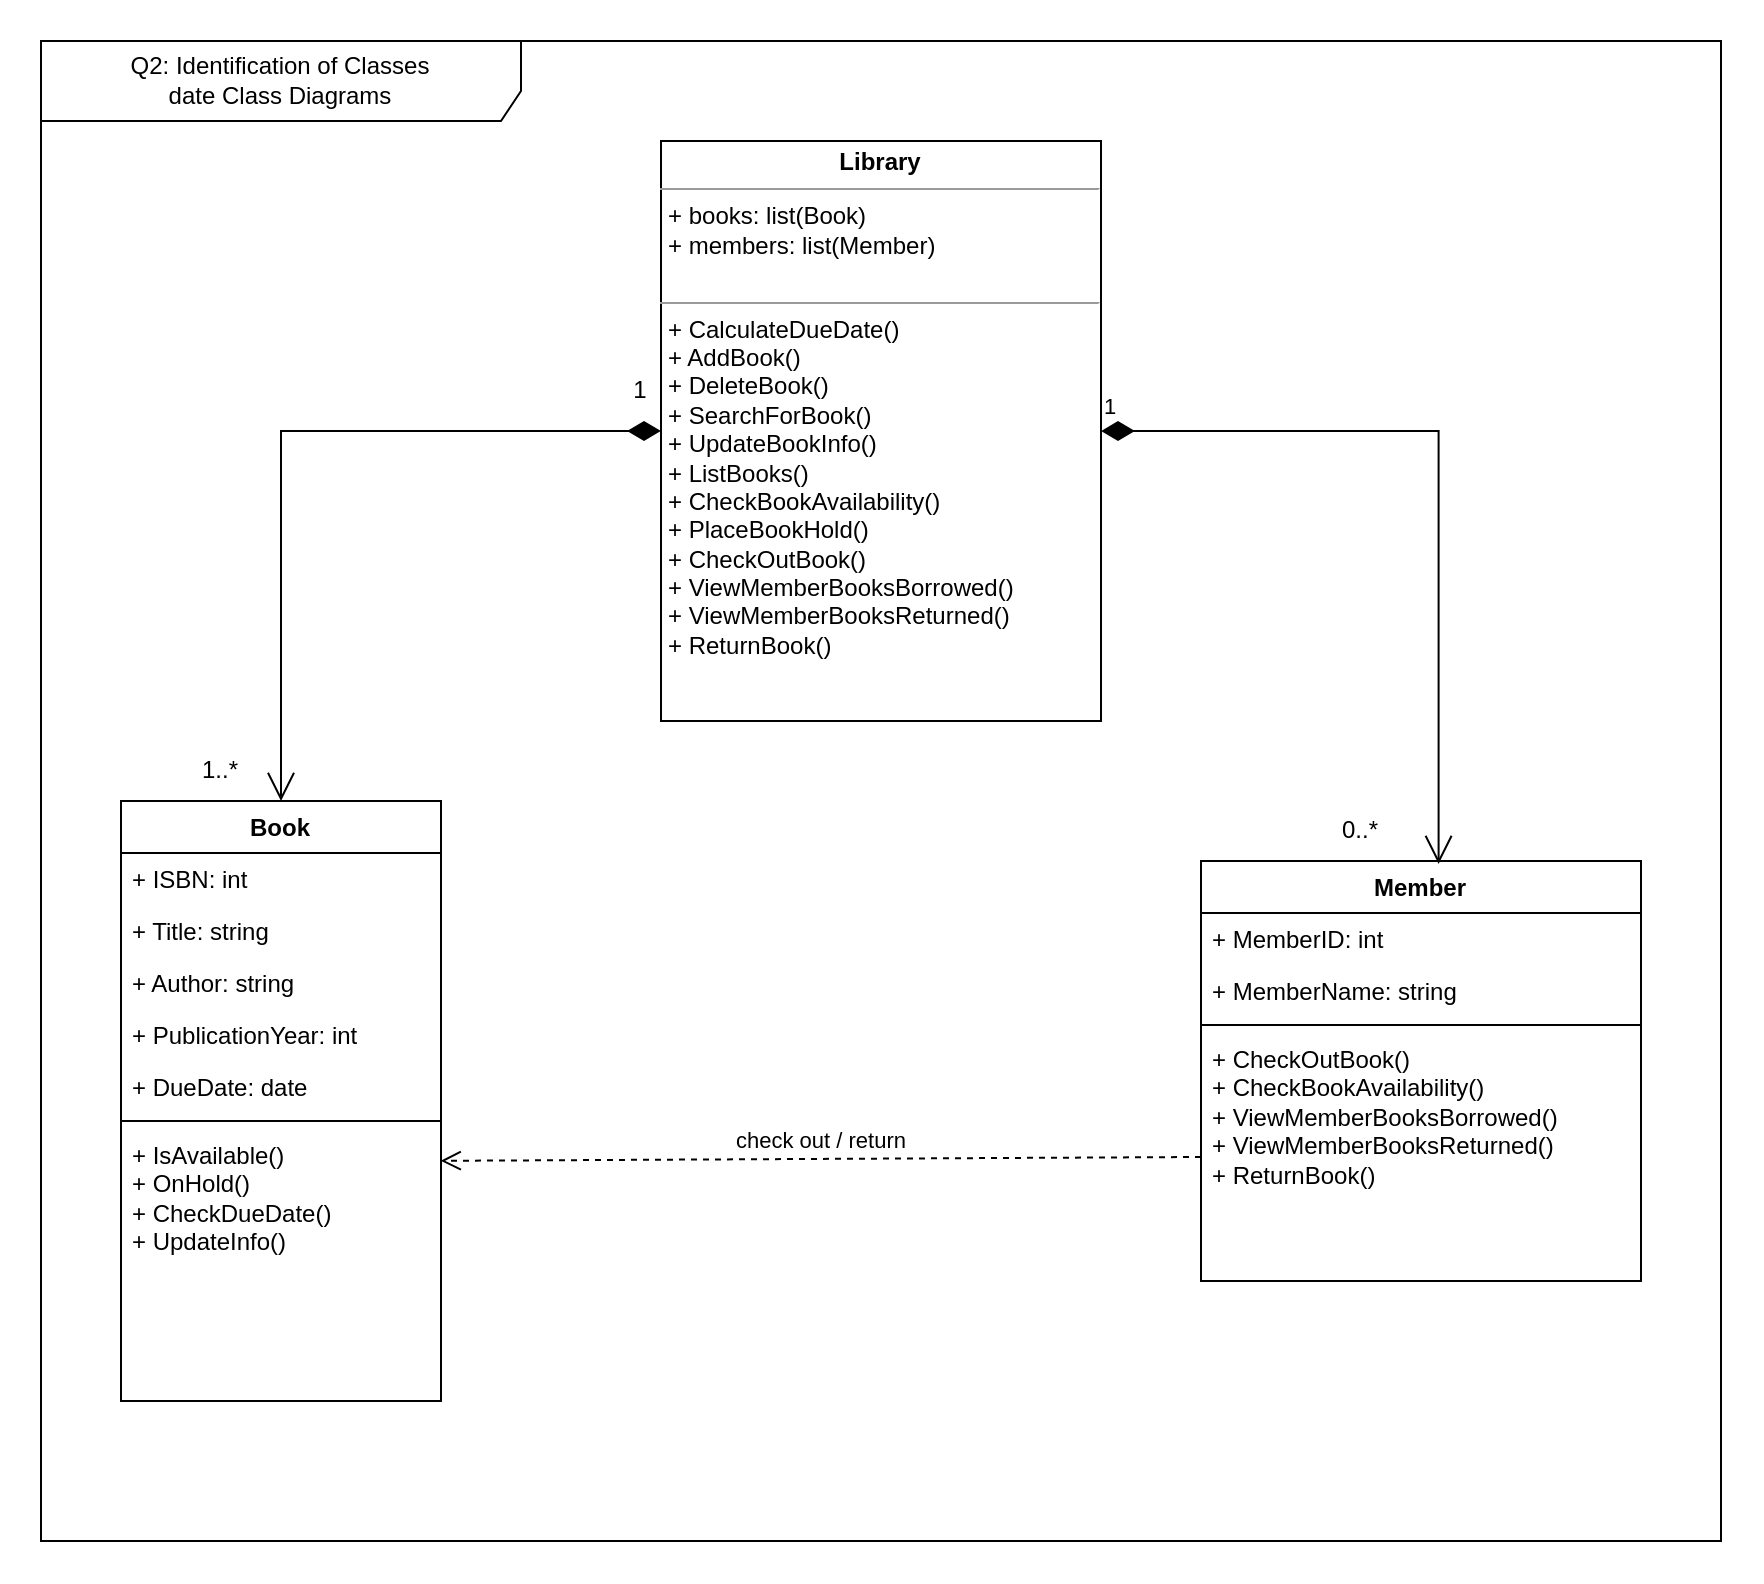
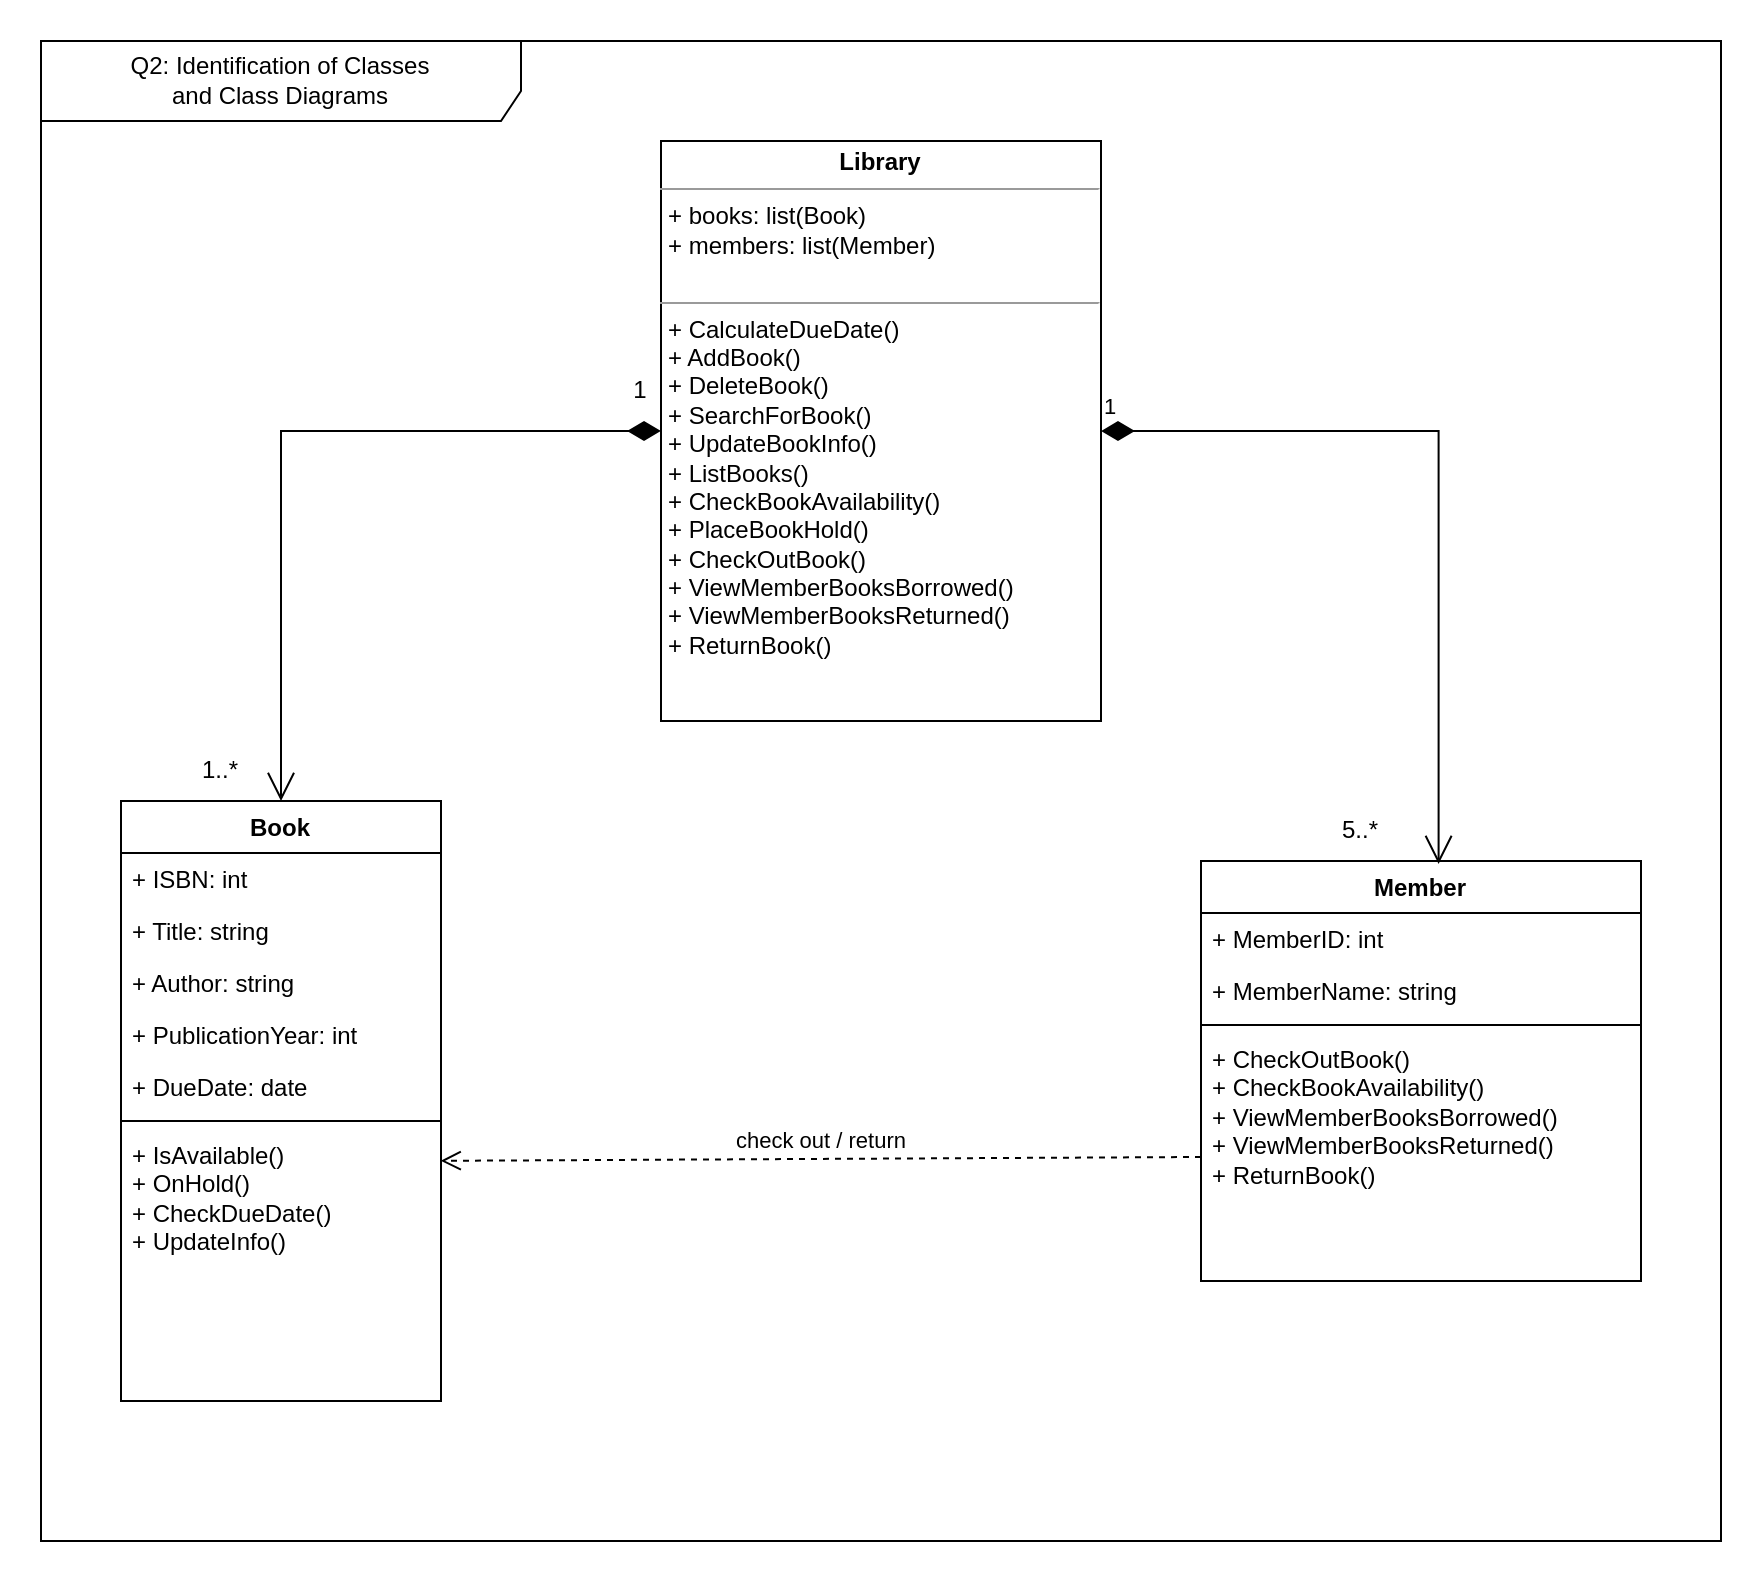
  <mxCell id="0" />
  <mxCell id="1" parent="0" />
  <mxCell id="2" value="&lt;p style=&quot;margin:0px;margin-top:4px;text-align:center;&quot;&gt;&lt;b&gt;Library&lt;/b&gt;&lt;/p&gt;&lt;hr size=&quot;1&quot;&gt;&lt;p style=&quot;margin:0px;margin-left:4px;&quot;&gt;+ books: list(Book)&lt;/p&gt;&lt;p style=&quot;margin:0px;margin-left:4px;&quot;&gt;+ members: list(Member)&lt;/p&gt;&lt;p style=&quot;margin:0px;margin-left:4px;&quot;&gt;&lt;br&gt;&lt;/p&gt;&lt;hr size=&quot;1&quot;&gt;&lt;p style=&quot;margin:0px;margin-left:4px;&quot;&gt;&lt;span style=&quot;background-color: initial;&quot;&gt;+ CalculateDueDate()&lt;/span&gt;&lt;br&gt;&lt;/p&gt;&lt;p style=&quot;margin:0px;margin-left:4px;&quot;&gt;+ AddBook()&lt;/p&gt;&lt;p style=&quot;margin:0px;margin-left:4px;&quot;&gt;+ DeleteBook()&lt;/p&gt;&lt;p style=&quot;margin:0px;margin-left:4px;&quot;&gt;+ SearchForBook()&lt;/p&gt;&lt;p style=&quot;margin:0px;margin-left:4px;&quot;&gt;+ UpdateBookInfo()&lt;/p&gt;&lt;p style=&quot;margin:0px;margin-left:4px;&quot;&gt;+ ListBooks()&lt;br&gt;&lt;/p&gt;&lt;p style=&quot;margin:0px;margin-left:4px;&quot;&gt;+ CheckBookAvailability()&lt;/p&gt;&lt;p style=&quot;margin:0px;margin-left:4px;&quot;&gt;+ PlaceBookHold()&lt;/p&gt;&lt;p style=&quot;margin:0px;margin-left:4px;&quot;&gt;+ CheckOutBook()&lt;/p&gt;&lt;p style=&quot;margin:0px;margin-left:4px;&quot;&gt;+ ViewMemberBooksBorrowed()&lt;/p&gt;&lt;p style=&quot;margin:0px;margin-left:4px;&quot;&gt;+ ViewMemberBooksReturned()&lt;/p&gt;&lt;p style=&quot;margin:0px;margin-left:4px;&quot;&gt;+ ReturnBook()&lt;/p&gt;" style="verticalAlign=top;align=left;overflow=fill;fontSize=12;fontFamily=Helvetica;html=1;whiteSpace=wrap;" vertex="1" parent="1"><mxGeometry x="330" y="70" width="220" height="290" as="geometry" /></mxCell>
  <mxCell id="3" value="Book" style="swimlane;fontStyle=1;align=center;verticalAlign=top;childLayout=stackLayout;horizontal=1;startSize=26;horizontalStack=0;resizeParent=1;resizeParentMax=0;resizeLast=0;collapsible=1;marginBottom=0;whiteSpace=wrap;html=1;" vertex="1" parent="1"><mxGeometry x="60" y="400" width="160" height="300" as="geometry" /></mxCell>
  <mxCell id="4" value="+ ISBN: int" style="text;strokeColor=none;fillColor=none;align=left;verticalAlign=top;spacingLeft=4;spacingRight=4;overflow=hidden;rotatable=0;points=[[0,0.5],[1,0.5]];portConstraint=eastwest;whiteSpace=wrap;html=1;" vertex="1" parent="3"><mxGeometry y="26" width="160" height="26" as="geometry" /></mxCell>
  <mxCell id="5" value="+ Title: string" style="text;strokeColor=none;fillColor=none;align=left;verticalAlign=top;spacingLeft=4;spacingRight=4;overflow=hidden;rotatable=0;points=[[0,0.5],[1,0.5]];portConstraint=eastwest;whiteSpace=wrap;html=1;" vertex="1" parent="3"><mxGeometry y="52" width="160" height="26" as="geometry" /></mxCell>
  <mxCell id="6" value="+ Author: string" style="text;strokeColor=none;fillColor=none;align=left;verticalAlign=top;spacingLeft=4;spacingRight=4;overflow=hidden;rotatable=0;points=[[0,0.5],[1,0.5]];portConstraint=eastwest;whiteSpace=wrap;html=1;" vertex="1" parent="3"><mxGeometry y="78" width="160" height="26" as="geometry" /></mxCell>
  <mxCell id="7" value="+ PublicationYear: int" style="text;strokeColor=none;fillColor=none;align=left;verticalAlign=top;spacingLeft=4;spacingRight=4;overflow=hidden;rotatable=0;points=[[0,0.5],[1,0.5]];portConstraint=eastwest;whiteSpace=wrap;html=1;" vertex="1" parent="3"><mxGeometry y="104" width="160" height="26" as="geometry" /></mxCell>
  <mxCell id="8" value="+ DueDate: date" style="text;strokeColor=none;fillColor=none;align=left;verticalAlign=top;spacingLeft=4;spacingRight=4;overflow=hidden;rotatable=0;points=[[0,0.5],[1,0.5]];portConstraint=eastwest;whiteSpace=wrap;html=1;" vertex="1" parent="3"><mxGeometry y="130" width="160" height="26" as="geometry" /></mxCell>
  <mxCell id="9" value="" style="line;strokeWidth=1;fillColor=none;align=left;verticalAlign=middle;spacingTop=-1;spacingLeft=3;spacingRight=3;rotatable=0;labelPosition=right;points=[];portConstraint=eastwest;strokeColor=inherit;" vertex="1" parent="3"><mxGeometry y="156" width="160" height="8" as="geometry" /></mxCell>
  <mxCell id="10" value="+ IsAvailable()&lt;br&gt;+ OnHold()&lt;br&gt;+ CheckDueDate()&lt;br&gt;+ UpdateInfo()&lt;br&gt;" style="text;strokeColor=none;fillColor=none;align=left;verticalAlign=top;spacingLeft=4;spacingRight=4;overflow=hidden;rotatable=0;points=[[0,0.5],[1,0.5]];portConstraint=eastwest;whiteSpace=wrap;html=1;" vertex="1" parent="3"><mxGeometry y="164" width="160" height="136" as="geometry" /></mxCell>
  <mxCell id="11" value="Member" style="swimlane;fontStyle=1;align=center;verticalAlign=top;childLayout=stackLayout;horizontal=1;startSize=26;horizontalStack=0;resizeParent=1;resizeParentMax=0;resizeLast=0;collapsible=1;marginBottom=0;whiteSpace=wrap;html=1;" vertex="1" parent="1"><mxGeometry x="600" y="430" width="220" height="210" as="geometry" /></mxCell>
  <mxCell id="12" value="+ MemberID: int" style="text;strokeColor=none;fillColor=none;align=left;verticalAlign=top;spacingLeft=4;spacingRight=4;overflow=hidden;rotatable=0;points=[[0,0.5],[1,0.5]];portConstraint=eastwest;whiteSpace=wrap;html=1;" vertex="1" parent="11"><mxGeometry y="26" width="220" height="26" as="geometry" /></mxCell>
  <mxCell id="13" value="+ MemberName: string" style="text;strokeColor=none;fillColor=none;align=left;verticalAlign=top;spacingLeft=4;spacingRight=4;overflow=hidden;rotatable=0;points=[[0,0.5],[1,0.5]];portConstraint=eastwest;whiteSpace=wrap;html=1;" vertex="1" parent="11"><mxGeometry y="52" width="220" height="26" as="geometry" /></mxCell>
  <mxCell id="14" value="" style="line;strokeWidth=1;fillColor=none;align=left;verticalAlign=middle;spacingTop=-1;spacingLeft=3;spacingRight=3;rotatable=0;labelPosition=right;points=[];portConstraint=eastwest;strokeColor=inherit;" vertex="1" parent="11"><mxGeometry y="78" width="220" height="8" as="geometry" /></mxCell>
  <mxCell id="15" value="+ CheckOutBook()&lt;br&gt;+ CheckBookAvailability()&lt;br&gt;+ ViewMemberBooksBorrowed()&lt;br&gt;+ ViewMemberBooksReturned()&lt;br&gt;+ ReturnBook()" style="text;strokeColor=none;fillColor=none;align=left;verticalAlign=top;spacingLeft=4;spacingRight=4;overflow=hidden;rotatable=0;points=[[0,0.5],[1,0.5]];portConstraint=eastwest;whiteSpace=wrap;html=1;" vertex="1" parent="11"><mxGeometry y="86" width="220" height="124" as="geometry" /></mxCell>
  <mxCell id="16" value="check out / return" style="html=1;verticalAlign=bottom;endArrow=open;dashed=1;endSize=8;curved=0;rounded=0;exitX=0;exitY=0.5;exitDx=0;exitDy=0;entryX=0.999;entryY=0.117;entryDx=0;entryDy=0;entryPerimeter=0;" edge="1" parent="1" source="15" target="10"><mxGeometry relative="1" as="geometry"><mxPoint x="530" y="580" as="sourcePoint" /><mxPoint x="450" y="580" as="targetPoint" /></mxGeometry></mxCell>
  <mxCell id="17" value="" style="endArrow=open;html=1;endSize=12;startArrow=diamondThin;startSize=14;startFill=1;edgeStyle=orthogonalEdgeStyle;align=left;verticalAlign=bottom;rounded=0;exitX=0;exitY=0.5;exitDx=0;exitDy=0;entryX=0.5;entryY=0;entryDx=0;entryDy=0;" edge="1" parent="1" source="2" target="3"><mxGeometry x="-1" y="3" relative="1" as="geometry"><mxPoint x="140" y="290" as="sourcePoint" /><mxPoint x="300" y="290" as="targetPoint" /></mxGeometry></mxCell>
  <mxCell id="18" value="1" style="text;html=1;strokeColor=none;fillColor=none;align=center;verticalAlign=middle;whiteSpace=wrap;rounded=0;" vertex="1" parent="1"><mxGeometry x="290" y="180" width="60" height="30" as="geometry" /></mxCell>
  <mxCell id="19" value="1..*" style="text;html=1;strokeColor=none;fillColor=none;align=center;verticalAlign=middle;whiteSpace=wrap;rounded=0;" vertex="1" parent="1"><mxGeometry x="80" y="370" width="60" height="30" as="geometry" /></mxCell>
  <mxCell id="20" value="1" style="endArrow=open;html=1;endSize=12;startArrow=diamondThin;startSize=14;startFill=1;edgeStyle=orthogonalEdgeStyle;align=left;verticalAlign=bottom;rounded=0;entryX=0.54;entryY=0.007;entryDx=0;entryDy=0;entryPerimeter=0;" edge="1" parent="1" source="2" target="11"><mxGeometry x="-1" y="3" relative="1" as="geometry"><mxPoint x="610" y="230" as="sourcePoint" /><mxPoint x="770" y="230" as="targetPoint" /></mxGeometry></mxCell>
- <mxCell id="21" value="Q2: Identification of Classes &lt;br&gt;date Class Diagrams" style="shape=umlFrame;whiteSpace=wrap;html=1;pointerEvents=0;width=240;height=40;" vertex="1" parent="1"><mxGeometry x="20" y="20" width="840" height="750" as="geometry" /></mxCell>
- <mxCell id="22" value="0..*" style="text;html=1;strokeColor=none;fillColor=none;align=center;verticalAlign=middle;whiteSpace=wrap;rounded=0;" vertex="1" parent="1"><mxGeometry x="650" y="400" width="60" height="30" as="geometry" /></mxCell>
+ <mxCell id="21" value="Q2: Identification of Classes &lt;br&gt;and Class Diagrams" style="shape=umlFrame;whiteSpace=wrap;html=1;pointerEvents=0;width=240;height=40;" vertex="1" parent="1"><mxGeometry x="20" y="20" width="840" height="750" as="geometry" /></mxCell>
+ <mxCell id="22" value="5..*" style="text;html=1;strokeColor=none;fillColor=none;align=center;verticalAlign=middle;whiteSpace=wrap;rounded=0;" vertex="1" parent="1"><mxGeometry x="650" y="400" width="60" height="30" as="geometry" /></mxCell>
